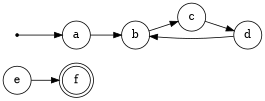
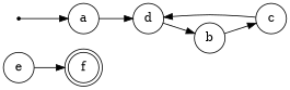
  digraph {
    rankdir=LR
    node [shape=circle]
    f [shape=doublecircle]
    qi [shape=point]
    a
    b
    c
    d
    e
    qi -> a
-   a -> b
+   a -> d
    b -> c
    c -> d
    d -> b
    e -> f
  }
